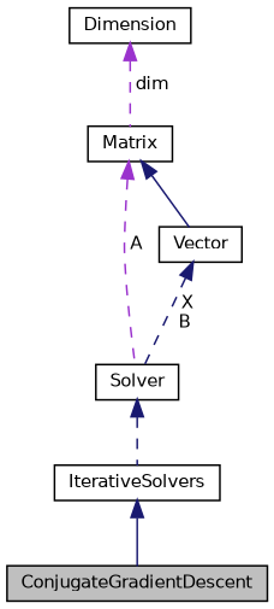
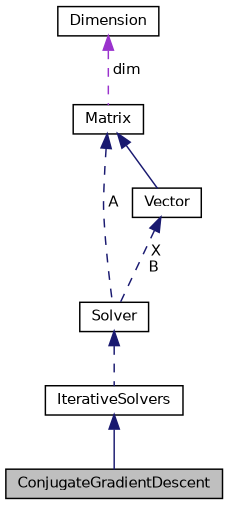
  digraph {
    node [color=black fillcolor=white fontname=Helvetica fontsize=10 shape=record style=filled]
    edge [color=midnightblue dir=back fontname=Helvetica fontsize=10 labelfontname=Helvetica labelfontsize=10 style=dashed]
    n1 [fillcolor=grey75 fontcolor=black height=0.2 label=ConjugateGradientDescent width=0.4]
    n2 [height=0.2 label=IterativeSolvers width=0.4]
    n3 [height=0.2 label=Solver width=0.4]
    n4 [height=0.2 label=Vector width=0.4]
    n5 [height=0.2 label=Matrix width=0.4]
    n6 [height=0.2 label=Dimension width=0.4]
    n2 -> n1 [style=solid]
    n3 -> n2
    n4 -> n3 [label=" X\nB"]
-   n5 -> n3 [color=darkorchid3 label=" A"]
+   n5 -> n3 [label=" A"]
    n5 -> n4 [style=solid]
    n6 -> n5 [color=darkorchid3 label=" dim"]
  }
